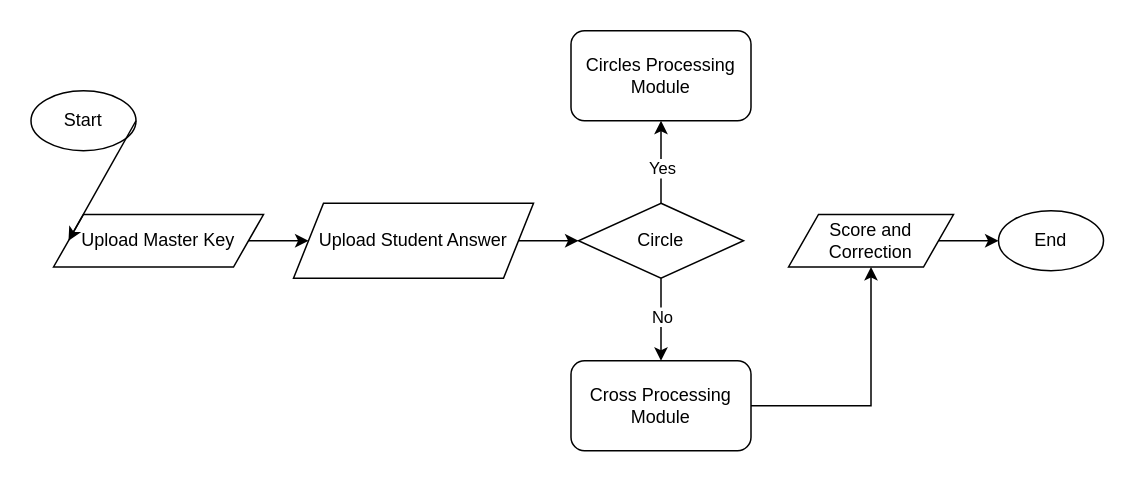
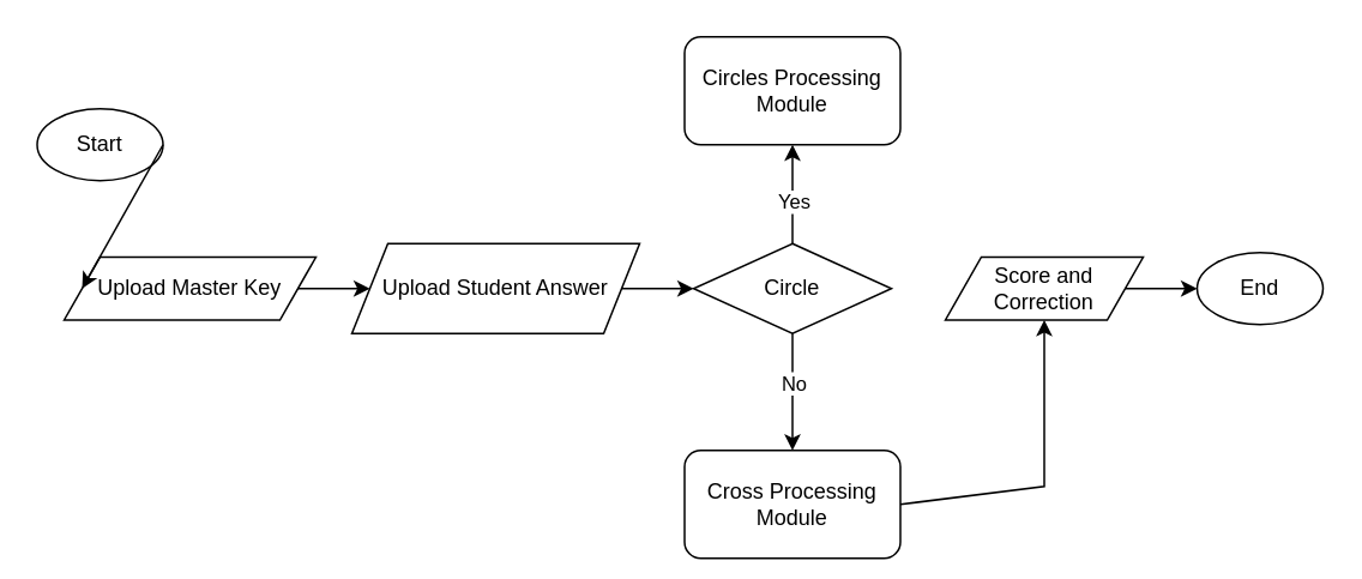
  <mxCell id="0" />
  <mxCell id="1" parent="0" />
  <mxCell id="2" value="Start" style="ellipse;whiteSpace=wrap;html=1;" vertex="1" parent="1"><mxGeometry x="20" y="60" width="70" height="40" as="geometry" /></mxCell>
  <mxCell id="3" value="End" style="ellipse;whiteSpace=wrap;html=1;" vertex="1" parent="1"><mxGeometry x="665" y="140" width="70" height="40" as="geometry" /></mxCell>
  <mxCell id="4" value="Upload Master Key" style="shape=parallelogram;perimeter=parallelogramPerimeter;whiteSpace=wrap;html=1;fixedSize=1;" vertex="1" parent="1"><mxGeometry x="35" y="142.5" width="140" height="35" as="geometry" /></mxCell>
  <mxCell id="5" value="Circle" style="rhombus;whiteSpace=wrap;html=1;" vertex="1" parent="1"><mxGeometry x="385" y="135" width="110" height="50" as="geometry" /></mxCell>
- <mxCell id="6" value="Cross Processing Module" style="rounded=1;whiteSpace=wrap;html=1;" vertex="1" parent="1"><mxGeometry x="380" y="240" width="120" height="60" as="geometry" /></mxCell>
+ <mxCell id="6" value="Cross Processing Module" style="rounded=1;whiteSpace=wrap;html=1;" vertex="1" parent="1"><mxGeometry x="380" y="250" width="120" height="60" as="geometry" /></mxCell>
  <mxCell id="7" value="Circles Processing Module" style="rounded=1;whiteSpace=wrap;html=1;" vertex="1" parent="1"><mxGeometry x="380" y="20" width="120" height="60" as="geometry" /></mxCell>
  <mxCell id="8" value="Upload Student Answer" style="shape=parallelogram;perimeter=parallelogramPerimeter;whiteSpace=wrap;html=1;fixedSize=1;" vertex="1" parent="1"><mxGeometry x="195" y="135" width="160" height="50" as="geometry" /></mxCell>
  <mxCell id="9" value="" style="endArrow=classic;html=1;rounded=0;exitX=1;exitY=0.5;exitDx=0;exitDy=0;entryX=0;entryY=0.5;entryDx=0;entryDy=0;" edge="1" parent="1" source="2" target="4"><mxGeometry width="50" height="50" relative="1" as="geometry"><mxPoint x="285" y="260" as="sourcePoint" /><mxPoint x="335" y="210" as="targetPoint" /></mxGeometry></mxCell>
  <mxCell id="10" value="" style="endArrow=classic;html=1;rounded=0;entryX=0;entryY=0.5;entryDx=0;entryDy=0;exitX=1;exitY=0.5;exitDx=0;exitDy=0;" edge="1" parent="1" source="4" target="8"><mxGeometry width="50" height="50" relative="1" as="geometry"><mxPoint x="191" y="167" as="sourcePoint" /><mxPoint x="335" y="210" as="targetPoint" /></mxGeometry></mxCell>
  <mxCell id="11" value="" style="endArrow=classic;html=1;rounded=0;exitX=1;exitY=0.5;exitDx=0;exitDy=0;entryX=0;entryY=0.5;entryDx=0;entryDy=0;" edge="1" parent="1" source="8" target="5"><mxGeometry width="50" height="50" relative="1" as="geometry"><mxPoint x="285" y="260" as="sourcePoint" /><mxPoint x="335" y="210" as="targetPoint" /></mxGeometry></mxCell>
  <mxCell id="12" value="" style="endArrow=classic;html=1;rounded=0;entryX=0.5;entryY=0;entryDx=0;entryDy=0;" edge="1" parent="1" target="6"><mxGeometry width="50" height="50" relative="1" as="geometry"><mxPoint x="440" y="185" as="sourcePoint" /><mxPoint x="335" y="210" as="targetPoint" /></mxGeometry></mxCell>
  <mxCell id="13" value="No" style="edgeLabel;html=1;align=center;verticalAlign=middle;resizable=0;points=[];" vertex="1" connectable="0" parent="12"><mxGeometry x="-0.566" relative="1" as="geometry"><mxPoint y="13" as="offset" /></mxGeometry></mxCell>
  <mxCell id="14" value="" style="endArrow=classic;html=1;rounded=0;exitX=0.5;exitY=0;exitDx=0;exitDy=0;entryX=0.5;entryY=1;entryDx=0;entryDy=0;" edge="1" parent="1" source="5" target="7"><mxGeometry width="50" height="50" relative="1" as="geometry"><mxPoint x="285" y="260" as="sourcePoint" /><mxPoint x="535" y="135" as="targetPoint" /></mxGeometry></mxCell>
  <mxCell id="15" value="Yes" style="edgeLabel;html=1;align=center;verticalAlign=middle;resizable=0;points=[];" vertex="1" connectable="0" parent="14"><mxGeometry x="-0.255" y="-1" relative="1" as="geometry"><mxPoint x="-1" y="-4" as="offset" /></mxGeometry></mxCell>
  <mxCell id="16" value="Score and Correction" style="shape=parallelogram;perimeter=parallelogramPerimeter;whiteSpace=wrap;html=1;fixedSize=1;" vertex="1" parent="1"><mxGeometry x="525" y="142.5" width="110" height="35" as="geometry" /></mxCell>
  <mxCell id="17" value="" style="endArrow=classic;html=1;rounded=0;exitX=1;exitY=0.5;exitDx=0;exitDy=0;entryX=0.5;entryY=1;entryDx=0;entryDy=0;" edge="1" parent="1" source="6" target="16"><mxGeometry width="50" height="50" relative="1" as="geometry"><mxPoint x="285" y="260" as="sourcePoint" /><mxPoint x="335" y="210" as="targetPoint" /><Array as="points"><mxPoint x="580" y="270" /></Array></mxGeometry></mxCell>
  <mxCell id="18" value="" style="endArrow=classic;html=1;rounded=0;exitX=1;exitY=0.5;exitDx=0;exitDy=0;entryX=0;entryY=0.5;entryDx=0;entryDy=0;" edge="1" parent="1" source="16" target="3"><mxGeometry width="50" height="50" relative="1" as="geometry"><mxPoint x="285" y="260" as="sourcePoint" /><mxPoint x="335" y="210" as="targetPoint" /></mxGeometry></mxCell>
